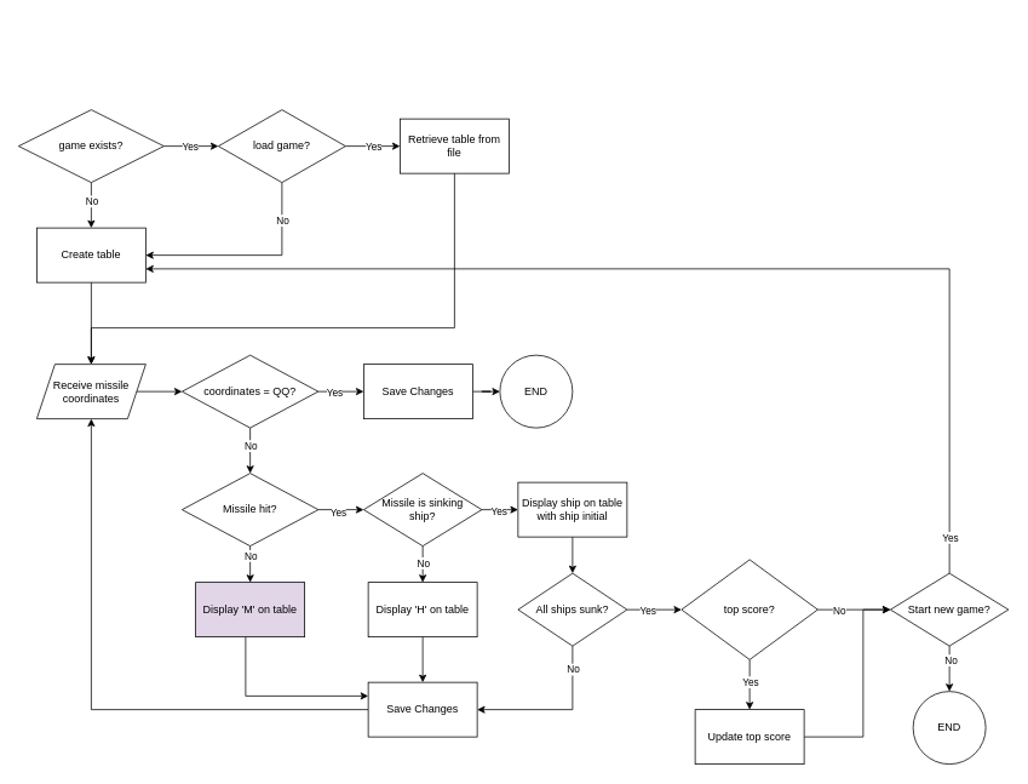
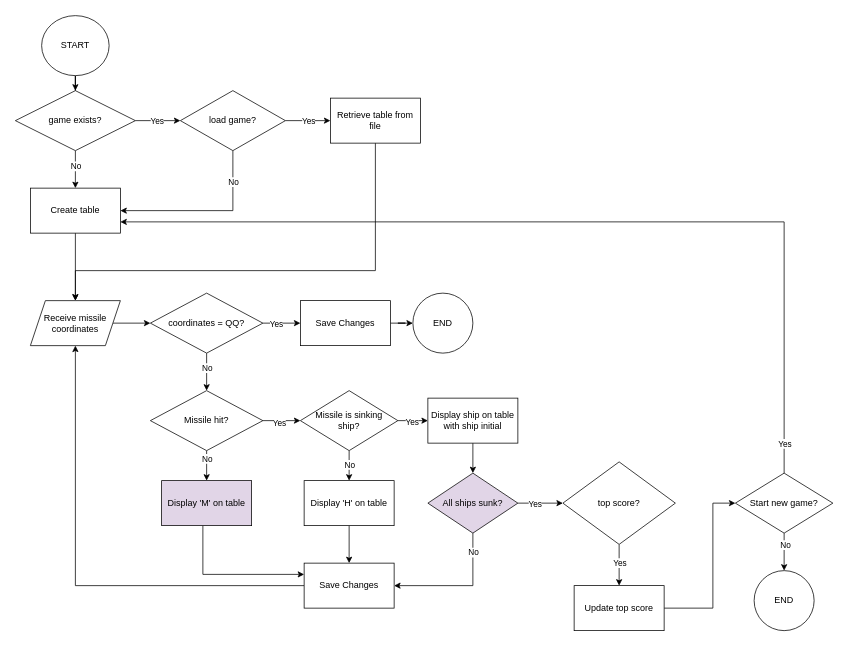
  <mxCell id="0" />
  <mxCell id="1" parent="0" />
+ <mxCell id="2" value="" style="edgeStyle=orthogonalEdgeStyle;rounded=0;orthogonalLoop=1;jettySize=auto;html=1;" parent="1" source="3" target="8" edge="1"><mxGeometry relative="1" as="geometry" /></mxCell>
+ <mxCell id="3" value="START" style="ellipse;whiteSpace=wrap;html=1;" parent="1" vertex="1"><mxGeometry x="55" y="20" width="90" height="80" as="geometry" /></mxCell>
  <mxCell id="4" value="" style="edgeStyle=orthogonalEdgeStyle;rounded=0;orthogonalLoop=1;jettySize=auto;html=1;" parent="1" source="8" edge="1"><mxGeometry relative="1" as="geometry"><mxPoint x="240" y="160" as="targetPoint" /></mxGeometry></mxCell>
  <mxCell id="5" value="Yes" style="edgeLabel;html=1;align=center;verticalAlign=middle;resizable=0;points=[];" parent="4" vertex="1" connectable="0"><mxGeometry x="-0.064" y="3" relative="1" as="geometry"><mxPoint y="3" as="offset" /></mxGeometry></mxCell>
  <mxCell id="6" value="" style="edgeStyle=orthogonalEdgeStyle;rounded=0;orthogonalLoop=1;jettySize=auto;html=1;" parent="1" source="8" target="10" edge="1"><mxGeometry relative="1" as="geometry" /></mxCell>
  <mxCell id="7" value="No" style="edgeLabel;html=1;align=center;verticalAlign=middle;resizable=0;points=[];" parent="6" vertex="1" connectable="0"><mxGeometry x="0.179" y="-2" relative="1" as="geometry"><mxPoint x="2" y="-9" as="offset" /></mxGeometry></mxCell>
  <mxCell id="8" value="game exists?" style="rhombus;whiteSpace=wrap;html=1;" parent="1" vertex="1"><mxGeometry x="20" y="120" width="160" height="80" as="geometry" /></mxCell>
  <mxCell id="9" style="edgeStyle=orthogonalEdgeStyle;rounded=0;orthogonalLoop=1;jettySize=auto;html=1;entryX=0.5;entryY=0;entryDx=0;entryDy=0;" parent="1" source="10" target="19" edge="1"><mxGeometry relative="1" as="geometry" /></mxCell>
  <mxCell id="10" value="Create table" style="whiteSpace=wrap;html=1;" parent="1" vertex="1"><mxGeometry x="40" y="250" width="120" height="60" as="geometry" /></mxCell>
  <mxCell id="11" value="" style="edgeStyle=orthogonalEdgeStyle;rounded=0;orthogonalLoop=1;jettySize=auto;html=1;" parent="1" source="15" target="17" edge="1"><mxGeometry relative="1" as="geometry" /></mxCell>
  <mxCell id="12" value="Yes" style="edgeLabel;html=1;align=center;verticalAlign=middle;resizable=0;points=[];" parent="11" vertex="1" connectable="0"><mxGeometry x="-0.421" y="1" relative="1" as="geometry"><mxPoint x="13" y="1" as="offset" /></mxGeometry></mxCell>
  <mxCell id="13" style="edgeStyle=orthogonalEdgeStyle;rounded=0;orthogonalLoop=1;jettySize=auto;html=1;entryX=1;entryY=0.5;entryDx=0;entryDy=0;" parent="1" source="15" target="10" edge="1"><mxGeometry relative="1" as="geometry"><Array as="points"><mxPoint x="310" y="280" /></Array></mxGeometry></mxCell>
  <mxCell id="14" value="No" style="edgeLabel;html=1;align=center;verticalAlign=middle;resizable=0;points=[];" parent="13" vertex="1" connectable="0"><mxGeometry x="-0.646" y="3" relative="1" as="geometry"><mxPoint x="-3" as="offset" /></mxGeometry></mxCell>
  <mxCell id="15" value="load game?" style="rhombus;whiteSpace=wrap;html=1;" parent="1" vertex="1"><mxGeometry x="240" y="120" width="140" height="80" as="geometry" /></mxCell>
  <mxCell id="16" style="edgeStyle=orthogonalEdgeStyle;rounded=0;orthogonalLoop=1;jettySize=auto;html=1;entryX=0.5;entryY=0;entryDx=0;entryDy=0;" parent="1" source="17" target="19" edge="1"><mxGeometry relative="1" as="geometry"><Array as="points"><mxPoint x="500" y="360" /></Array></mxGeometry></mxCell>
  <mxCell id="17" value="Retrieve table from file" style="whiteSpace=wrap;html=1;" parent="1" vertex="1"><mxGeometry x="440" y="130" width="120" height="60" as="geometry" /></mxCell>
  <mxCell id="18" style="edgeStyle=orthogonalEdgeStyle;rounded=0;orthogonalLoop=1;jettySize=auto;html=1;entryX=0;entryY=0.5;entryDx=0;entryDy=0;" parent="1" source="19" target="52" edge="1"><mxGeometry relative="1" as="geometry" /></mxCell>
  <mxCell id="19" value="Receive missile coordinates" style="shape=parallelogram;perimeter=parallelogramPerimeter;whiteSpace=wrap;html=1;fixedSize=1;" parent="1" vertex="1"><mxGeometry x="40" y="400" width="120" height="60" as="geometry" /></mxCell>
  <mxCell id="20" value="" style="edgeStyle=orthogonalEdgeStyle;rounded=0;orthogonalLoop=1;jettySize=auto;html=1;" parent="1" source="24" target="29" edge="1"><mxGeometry relative="1" as="geometry" /></mxCell>
  <mxCell id="21" value="Yes" style="edgeLabel;html=1;align=center;verticalAlign=middle;resizable=0;points=[];" parent="20" vertex="1" connectable="0"><mxGeometry x="-0.166" y="-2" relative="1" as="geometry"><mxPoint as="offset" /></mxGeometry></mxCell>
  <mxCell id="22" style="edgeStyle=orthogonalEdgeStyle;rounded=0;orthogonalLoop=1;jettySize=auto;html=1;entryX=0.5;entryY=0;entryDx=0;entryDy=0;" parent="1" source="24" target="35" edge="1"><mxGeometry relative="1" as="geometry" /></mxCell>
  <mxCell id="23" value="No" style="edgeLabel;html=1;align=center;verticalAlign=middle;resizable=0;points=[];" parent="22" vertex="1" connectable="0"><mxGeometry x="0.15" y="-1" relative="1" as="geometry"><mxPoint x="1" y="-13" as="offset" /></mxGeometry></mxCell>
  <mxCell id="24" value="Missile hit?" style="rhombus;whiteSpace=wrap;html=1;" parent="1" vertex="1"><mxGeometry x="200" y="520" width="150" height="80" as="geometry" /></mxCell>
  <mxCell id="25" style="edgeStyle=orthogonalEdgeStyle;rounded=0;orthogonalLoop=1;jettySize=auto;html=1;entryX=0;entryY=0.5;entryDx=0;entryDy=0;" parent="1" source="29" target="31" edge="1"><mxGeometry relative="1" as="geometry" /></mxCell>
  <mxCell id="26" value="Yes" style="edgeLabel;html=1;align=center;verticalAlign=middle;resizable=0;points=[];" parent="25" vertex="1" connectable="0"><mxGeometry x="-0.116" y="-1" relative="1" as="geometry"><mxPoint as="offset" /></mxGeometry></mxCell>
  <mxCell id="27" value="" style="edgeStyle=orthogonalEdgeStyle;rounded=0;orthogonalLoop=1;jettySize=auto;html=1;" parent="1" source="29" target="33" edge="1"><mxGeometry relative="1" as="geometry" /></mxCell>
  <mxCell id="28" value="No" style="edgeLabel;html=1;align=center;verticalAlign=middle;resizable=0;points=[];" parent="27" vertex="1" connectable="0"><mxGeometry x="-0.121" y="2" relative="1" as="geometry"><mxPoint x="-2" as="offset" /></mxGeometry></mxCell>
  <mxCell id="29" value="Missile is sinking&lt;div&gt;ship?&lt;/div&gt;" style="rhombus;whiteSpace=wrap;html=1;" parent="1" vertex="1"><mxGeometry x="400" y="520" width="130" height="80" as="geometry" /></mxCell>
  <mxCell id="30" style="edgeStyle=orthogonalEdgeStyle;rounded=0;orthogonalLoop=1;jettySize=auto;html=1;entryX=0.5;entryY=0;entryDx=0;entryDy=0;" parent="1" source="31" target="40" edge="1"><mxGeometry relative="1" as="geometry" /></mxCell>
  <mxCell id="31" value="Display ship on table with ship initial" style="whiteSpace=wrap;html=1;" parent="1" vertex="1"><mxGeometry x="570" y="530" width="120" height="60" as="geometry" /></mxCell>
  <mxCell id="32" style="edgeStyle=orthogonalEdgeStyle;rounded=0;orthogonalLoop=1;jettySize=auto;html=1;entryX=0.5;entryY=0;entryDx=0;entryDy=0;" parent="1" source="33" target="47" edge="1"><mxGeometry relative="1" as="geometry" /></mxCell>
  <mxCell id="33" value="Display 'H' on table" style="whiteSpace=wrap;html=1;" parent="1" vertex="1"><mxGeometry x="405" y="640" width="120" height="60" as="geometry" /></mxCell>
  <mxCell id="34" style="edgeStyle=orthogonalEdgeStyle;rounded=0;orthogonalLoop=1;jettySize=auto;html=1;entryX=0;entryY=0.25;entryDx=0;entryDy=0;" parent="1" source="35" target="47" edge="1"><mxGeometry relative="1" as="geometry"><Array as="points"><mxPoint x="270" y="765" /></Array></mxGeometry></mxCell>
  <mxCell id="35" value="Display 'M' on table" style="whiteSpace=wrap;html=1;fillColor=#e1d5e7;" parent="1" vertex="1"><mxGeometry x="215" y="640" width="120" height="60" as="geometry" /></mxCell>
  <mxCell id="36" style="edgeStyle=orthogonalEdgeStyle;rounded=0;orthogonalLoop=1;jettySize=auto;html=1;entryX=1;entryY=0.5;entryDx=0;entryDy=0;" parent="1" source="40" target="47" edge="1"><mxGeometry relative="1" as="geometry"><Array as="points"><mxPoint x="630" y="780" /></Array></mxGeometry></mxCell>
  <mxCell id="37" value="No" style="edgeLabel;html=1;align=center;verticalAlign=middle;resizable=0;points=[];" parent="36" vertex="1" connectable="0"><mxGeometry x="-0.709" y="-4" relative="1" as="geometry"><mxPoint x="4" as="offset" /></mxGeometry></mxCell>
  <mxCell id="38" value="" style="edgeStyle=orthogonalEdgeStyle;rounded=0;orthogonalLoop=1;jettySize=auto;html=1;" parent="1" source="40" target="58" edge="1"><mxGeometry relative="1" as="geometry" /></mxCell>
  <mxCell id="39" value="Yes" style="edgeLabel;html=1;align=center;verticalAlign=middle;resizable=0;points=[];" parent="38" vertex="1" connectable="0"><mxGeometry x="-0.634" y="-3" relative="1" as="geometry"><mxPoint x="11" y="-3" as="offset" /></mxGeometry></mxCell>
- <mxCell id="40" value="All ships sunk?" style="rhombus;whiteSpace=wrap;html=1;" parent="1" vertex="1"><mxGeometry x="570" y="630" width="120" height="80" as="geometry" /></mxCell>
+ <mxCell id="40" value="All ships sunk?" style="rhombus;whiteSpace=wrap;html=1;fillColor=#e1d5e7;" parent="1" vertex="1"><mxGeometry x="570" y="630" width="120" height="80" as="geometry" /></mxCell>
  <mxCell id="41" value="" style="edgeStyle=orthogonalEdgeStyle;rounded=0;orthogonalLoop=1;jettySize=auto;html=1;" parent="1" source="45" target="53" edge="1"><mxGeometry relative="1" as="geometry" /></mxCell>
  <mxCell id="42" value="No" style="edgeLabel;html=1;align=center;verticalAlign=middle;resizable=0;points=[];" parent="41" vertex="1" connectable="0"><mxGeometry x="-0.393" y="1" relative="1" as="geometry"><mxPoint as="offset" /></mxGeometry></mxCell>
  <mxCell id="43" style="edgeStyle=orthogonalEdgeStyle;rounded=0;orthogonalLoop=1;jettySize=auto;html=1;entryX=1;entryY=0.75;entryDx=0;entryDy=0;" parent="1" source="45" target="10" edge="1"><mxGeometry relative="1" as="geometry"><Array as="points"><mxPoint x="1045" y="295" /></Array></mxGeometry></mxCell>
  <mxCell id="44" value="Yes" style="edgeLabel;html=1;align=center;verticalAlign=middle;resizable=0;points=[];" parent="43" vertex="1" connectable="0"><mxGeometry x="-0.934" y="2" relative="1" as="geometry"><mxPoint x="2" as="offset" /></mxGeometry></mxCell>
  <mxCell id="45" value="Start new game?" style="rhombus;whiteSpace=wrap;html=1;" parent="1" vertex="1"><mxGeometry x="980" y="630" width="130" height="80" as="geometry" /></mxCell>
  <mxCell id="46" style="edgeStyle=orthogonalEdgeStyle;rounded=0;orthogonalLoop=1;jettySize=auto;html=1;entryX=0.5;entryY=1;entryDx=0;entryDy=0;" parent="1" source="47" target="19" edge="1"><mxGeometry relative="1" as="geometry" /></mxCell>
  <mxCell id="47" value="Save Changes" style="rounded=0;whiteSpace=wrap;html=1;" parent="1" vertex="1"><mxGeometry x="405" y="750" width="120" height="60" as="geometry" /></mxCell>
  <mxCell id="48" style="edgeStyle=orthogonalEdgeStyle;rounded=0;orthogonalLoop=1;jettySize=auto;html=1;entryX=0;entryY=0.5;entryDx=0;entryDy=0;" parent="1" source="52" target="62" edge="1"><mxGeometry relative="1" as="geometry"><mxPoint x="430" y="430" as="targetPoint" /></mxGeometry></mxCell>
  <mxCell id="49" value="Yes" style="edgeLabel;html=1;align=center;verticalAlign=middle;resizable=0;points=[];" parent="48" vertex="1" connectable="0"><mxGeometry x="-0.19" y="3" relative="1" as="geometry"><mxPoint x="-3" y="3" as="offset" /></mxGeometry></mxCell>
  <mxCell id="50" value="" style="edgeStyle=orthogonalEdgeStyle;rounded=0;orthogonalLoop=1;jettySize=auto;html=1;" parent="1" source="52" target="24" edge="1"><mxGeometry relative="1" as="geometry" /></mxCell>
  <mxCell id="51" value="No" style="edgeLabel;html=1;align=center;verticalAlign=middle;resizable=0;points=[];" parent="50" vertex="1" connectable="0"><mxGeometry x="-0.253" relative="1" as="geometry"><mxPoint as="offset" /></mxGeometry></mxCell>
  <mxCell id="52" value="coordinates = QQ?" style="rhombus;whiteSpace=wrap;html=1;" parent="1" vertex="1"><mxGeometry x="200" y="390" width="150" height="80" as="geometry" /></mxCell>
  <mxCell id="53" value="END" style="ellipse;whiteSpace=wrap;html=1;" parent="1" vertex="1"><mxGeometry x="1005" y="760" width="80" height="80" as="geometry" /></mxCell>
  <mxCell id="54" value="" style="edgeStyle=orthogonalEdgeStyle;rounded=0;orthogonalLoop=1;jettySize=auto;html=1;" parent="1" source="58" target="60" edge="1"><mxGeometry relative="1" as="geometry" /></mxCell>
  <mxCell id="55" value="Yes" style="edgeLabel;html=1;align=center;verticalAlign=middle;resizable=0;points=[];" parent="54" vertex="1" connectable="0"><mxGeometry x="-0.143" y="2" relative="1" as="geometry"><mxPoint x="-2" as="offset" /></mxGeometry></mxCell>
- <mxCell id="56" style="edgeStyle=orthogonalEdgeStyle;rounded=0;orthogonalLoop=1;jettySize=auto;html=1;entryX=0;entryY=0.5;entryDx=0;entryDy=0;" parent="1" source="58" target="45" edge="1"><mxGeometry relative="1" as="geometry"><mxPoint x="970" y="670" as="targetPoint" /></mxGeometry></mxCell>
- <mxCell id="57" value="No" style="edgeLabel;html=1;align=center;verticalAlign=middle;resizable=0;points=[];" parent="56" vertex="1" connectable="0"><mxGeometry x="-0.534" relative="1" as="geometry"><mxPoint x="4" as="offset" /></mxGeometry></mxCell>
  <mxCell id="58" value="top score?" style="rhombus;whiteSpace=wrap;html=1;" parent="1" vertex="1"><mxGeometry x="750" y="615" width="150" height="110" as="geometry" /></mxCell>
  <mxCell id="59" style="edgeStyle=orthogonalEdgeStyle;rounded=0;orthogonalLoop=1;jettySize=auto;html=1;entryX=0;entryY=0.5;entryDx=0;entryDy=0;" parent="1" source="60" target="45" edge="1"><mxGeometry relative="1" as="geometry"><Array as="points"><mxPoint x="950" y="810" /><mxPoint x="950" y="670" /></Array></mxGeometry></mxCell>
  <mxCell id="60" value="Update top score" style="whiteSpace=wrap;html=1;" parent="1" vertex="1"><mxGeometry x="765" y="780" width="120" height="60" as="geometry" /></mxCell>
  <mxCell id="61" value="" style="edgeStyle=orthogonalEdgeStyle;rounded=0;orthogonalLoop=1;jettySize=auto;html=1;" parent="1" source="62" target="63" edge="1"><mxGeometry relative="1" as="geometry" /></mxCell>
  <mxCell id="62" value="Save Changes" style="rounded=0;whiteSpace=wrap;html=1;" parent="1" vertex="1"><mxGeometry x="400" y="400" width="120" height="60" as="geometry" /></mxCell>
  <mxCell id="63" value="END" style="ellipse;whiteSpace=wrap;html=1;rounded=0;" parent="1" vertex="1"><mxGeometry x="550" y="390" width="80" height="80" as="geometry" /></mxCell>
